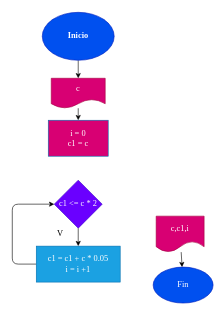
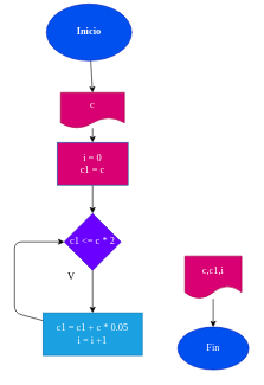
  <mxCell id="0" />
  <mxCell id="1" parent="0" />
  <mxCell id="2" value="" style="edgeStyle=none;html=1;fontFamily=Comic Sans MS;fontSize=14;" parent="1" source="3" edge="1"><mxGeometry relative="1" as="geometry"><mxPoint x="130" y="130" as="targetPoint" /></mxGeometry></mxCell>
- <mxCell id="3" value="Inicio" style="ellipse;whiteSpace=wrap;html=1;fontFamily=Comic Sans MS;fontSize=14;fontStyle=1;fillColor=#0050ef;fontColor=#ffffff;strokeColor=#001DBC;" parent="1" vertex="1"><mxGeometry x="70" y="20" width="120" height="80" as="geometry" /></mxCell>
+ <mxCell id="3" value="Inicio" style="ellipse;whiteSpace=wrap;html=1;fontFamily=Comic Sans MS;fontSize=14;fontStyle=1;fillColor=#0050ef;fontColor=#ffffff;strokeColor=#001DBC;" parent="1" vertex="1"><mxGeometry x="65" y="5" width="120" height="80" as="geometry" /></mxCell>
  <mxCell id="4" value="" style="edgeStyle=none;html=1;fontFamily=Comic Sans MS;fontSize=14;" parent="1" source="5" target="7" edge="1"><mxGeometry relative="1" as="geometry" /></mxCell>
  <mxCell id="5" value="c" style="shape=document;whiteSpace=wrap;html=1;boundedLbl=1;fontFamily=Comic Sans MS;fontSize=14;fillColor=#d80073;fontColor=#ffffff;strokeColor=#A50040;" parent="1" vertex="1"><mxGeometry x="85" y="130" width="90" height="50" as="geometry" /></mxCell>
+ <mxCell id="6" value="" style="edgeStyle=none;html=1;fontFamily=Comic Sans MS;fontSize=14;" parent="1" source="7" target="9" edge="1"><mxGeometry relative="1" as="geometry" /></mxCell>
  <mxCell id="7" value="i = 0&lt;br&gt;c1 = c" style="rounded=0;whiteSpace=wrap;html=1;fontFamily=Comic Sans MS;fontSize=14;fillColor=#d80073;fontColor=#ffffff;strokeColor=#006EAF;" parent="1" vertex="1"><mxGeometry x="80" y="200" width="100" height="60" as="geometry" /></mxCell>
  <mxCell id="8" value="" style="edgeStyle=none;html=1;fontFamily=Comic Sans MS;fontSize=14;" parent="1" source="9" target="11" edge="1"><mxGeometry relative="1" as="geometry" /></mxCell>
  <mxCell id="9" value="c1 &amp;lt;= c * 2" style="rhombus;whiteSpace=wrap;html=1;fontFamily=Comic Sans MS;fontSize=14;fillColor=#6a00ff;fontColor=#ffffff;strokeColor=#3700CC;" parent="1" vertex="1"><mxGeometry x="90" y="300" width="80" height="80" as="geometry" /></mxCell>
  <mxCell id="10" style="edgeStyle=none;html=1;entryX=0;entryY=0.5;entryDx=0;entryDy=0;fontFamily=Comic Sans MS;fontSize=14;" parent="1" source="11" target="9" edge="1"><mxGeometry relative="1" as="geometry"><Array as="points"><mxPoint x="20" y="440" /><mxPoint x="20" y="340" /></Array></mxGeometry></mxCell>
- <mxCell id="11" value="c1 = c1 + c * 0.05&lt;br&gt;i = i +1" style="rounded=0;whiteSpace=wrap;html=1;fontFamily=Comic Sans MS;fontSize=14;fillColor=#1ba1e2;fontColor=#ffffff;strokeColor=#006EAF;" parent="1" vertex="1"><mxGeometry x="60" y="410" width="140" height="60" as="geometry" /></mxCell>
+ <mxCell id="11" value="c1 = c1 + c * 0.05&lt;br&gt;i = i +1" style="rounded=0;whiteSpace=wrap;html=1;fontFamily=Comic Sans MS;fontSize=14;fillColor=#1ba1e2;fontColor=#ffffff;strokeColor=#006EAF;" parent="1" vertex="1"><mxGeometry x="60" y="440" width="140" height="60" as="geometry" /></mxCell>
  <mxCell id="12" value="" style="edgeStyle=none;html=1;fontFamily=Comic Sans MS;fontSize=14;" parent="1" source="13" target="14" edge="1"><mxGeometry relative="1" as="geometry" /></mxCell>
  <mxCell id="13" value="c,c1,i" style="shape=document;whiteSpace=wrap;html=1;boundedLbl=1;fontFamily=Comic Sans MS;fontSize=14;fillColor=#d80073;fontColor=#ffffff;strokeColor=#A50040;" parent="1" vertex="1"><mxGeometry x="260" y="360" width="80" height="60" as="geometry" /></mxCell>
- <mxCell id="14" value="Fin" style="ellipse;whiteSpace=wrap;html=1;fontFamily=Comic Sans MS;fontSize=14;fillColor=#0050ef;fontColor=#ffffff;strokeColor=#001DBC;" parent="1" vertex="1"><mxGeometry x="255" y="445" width="100" height="60" as="geometry" /></mxCell>
+ <mxCell id="14" value="Fin" style="ellipse;whiteSpace=wrap;html=1;fontFamily=Comic Sans MS;fontSize=14;fillColor=#0050ef;fontColor=#ffffff;strokeColor=#001DBC;" parent="1" vertex="1"><mxGeometry x="250" y="460" width="100" height="60" as="geometry" /></mxCell>
  <mxCell id="15" value="V" style="text;html=1;strokeColor=none;fillColor=none;align=center;verticalAlign=middle;whiteSpace=wrap;rounded=0;fontFamily=Comic Sans MS;fontSize=14;" parent="1" vertex="1"><mxGeometry x="70" y="375" width="60" height="30" as="geometry" /></mxCell>
